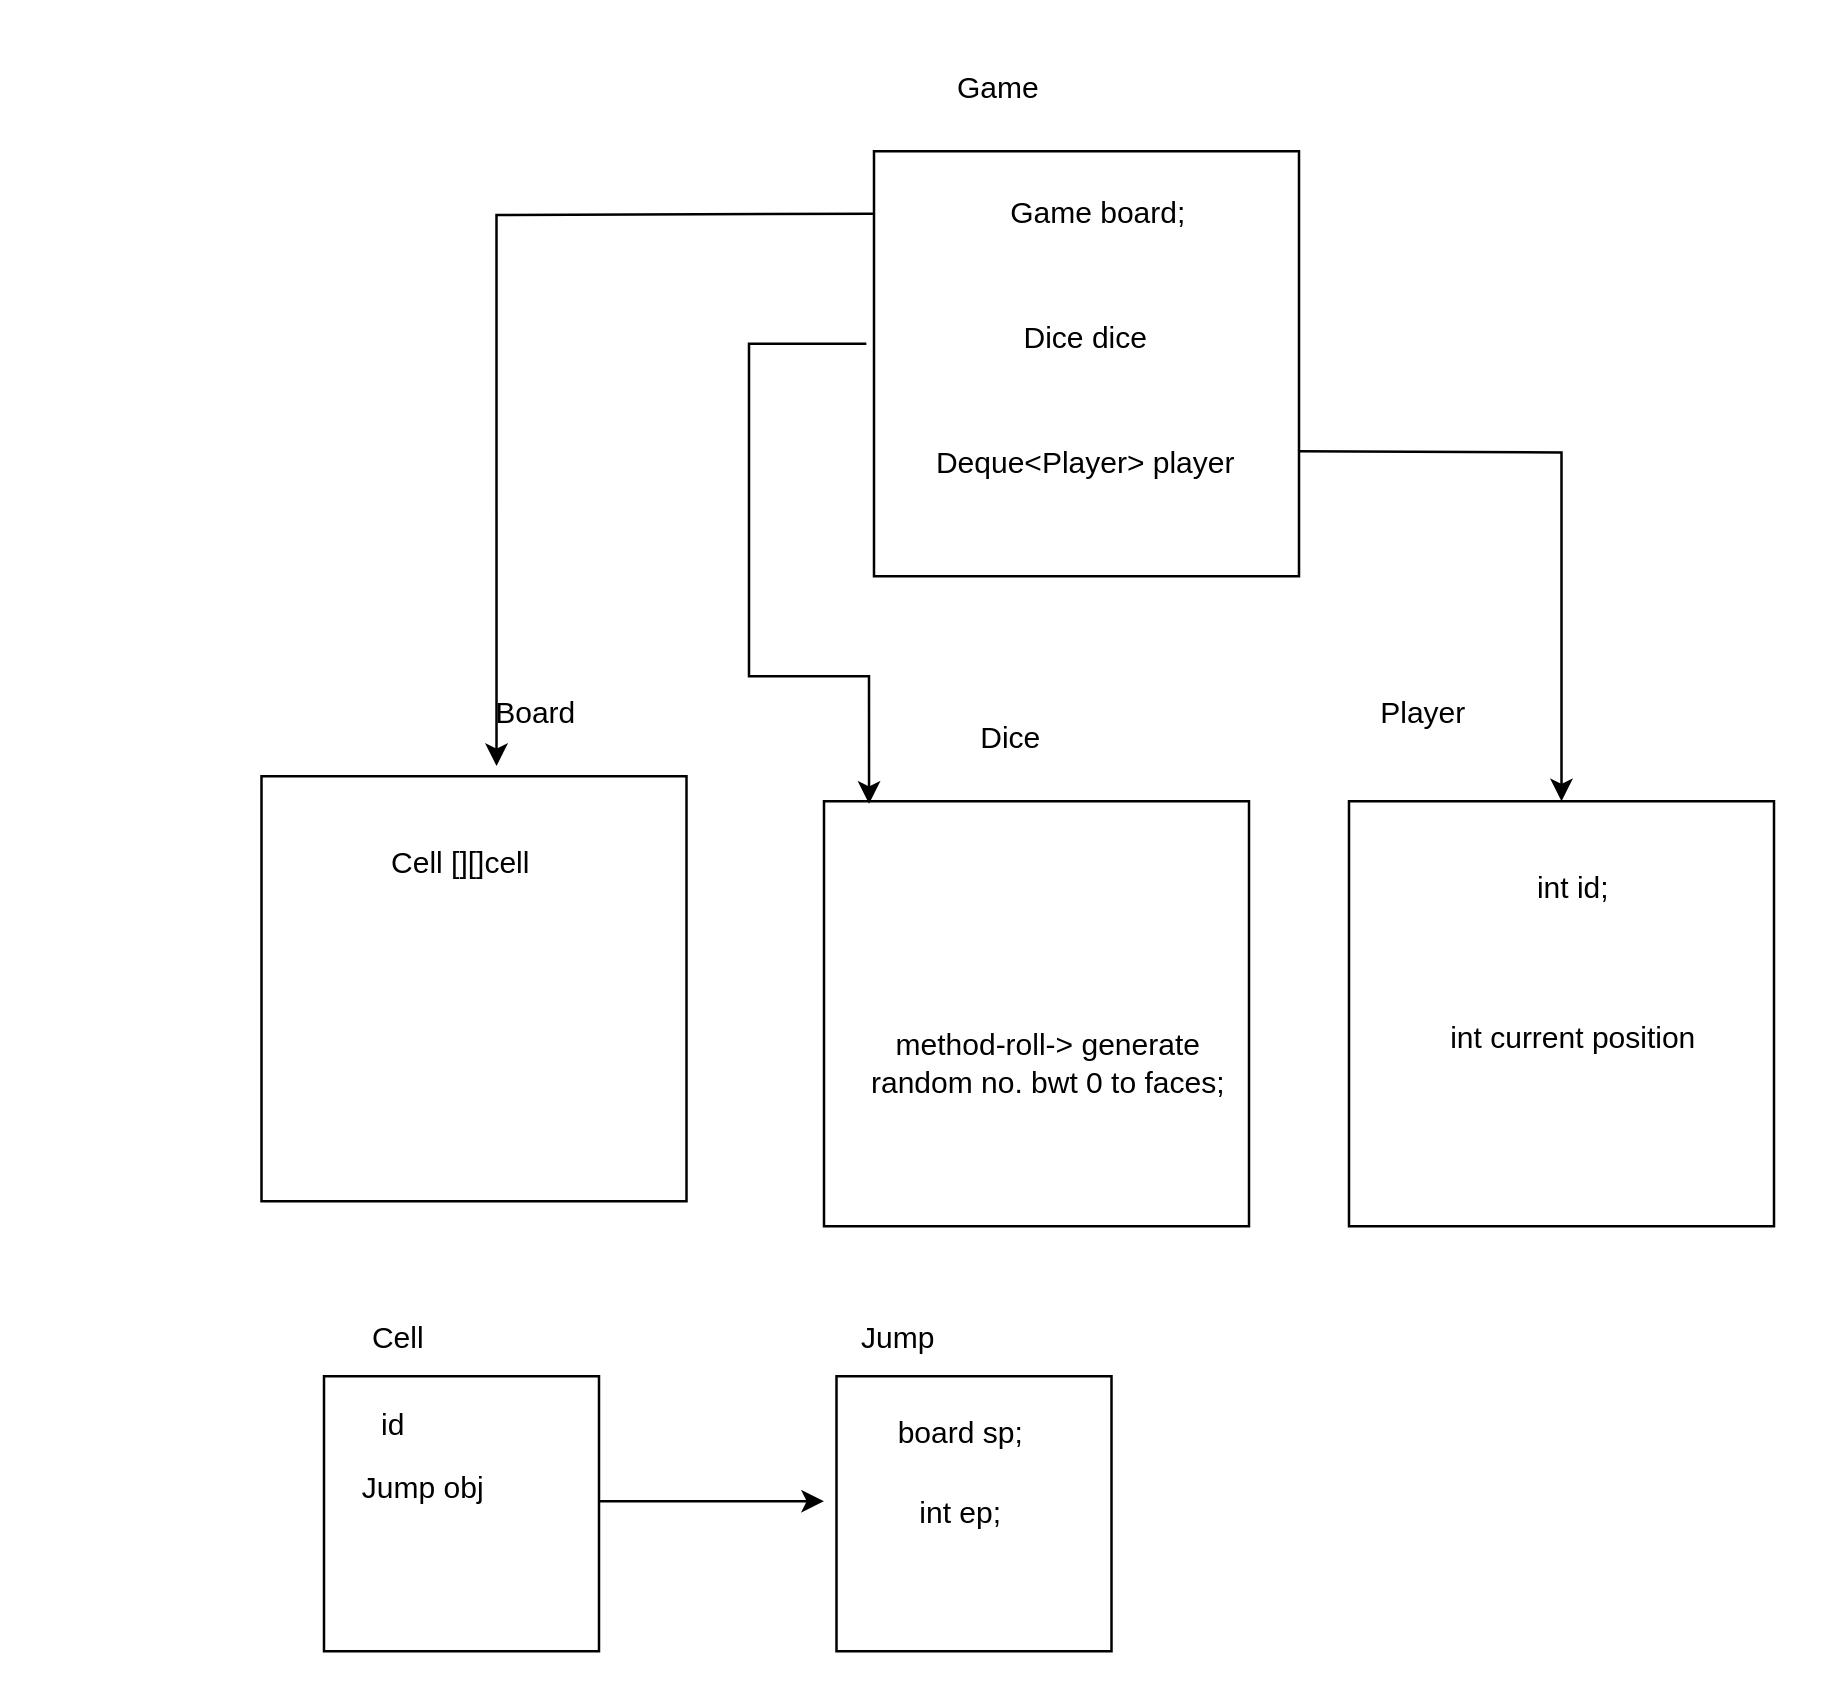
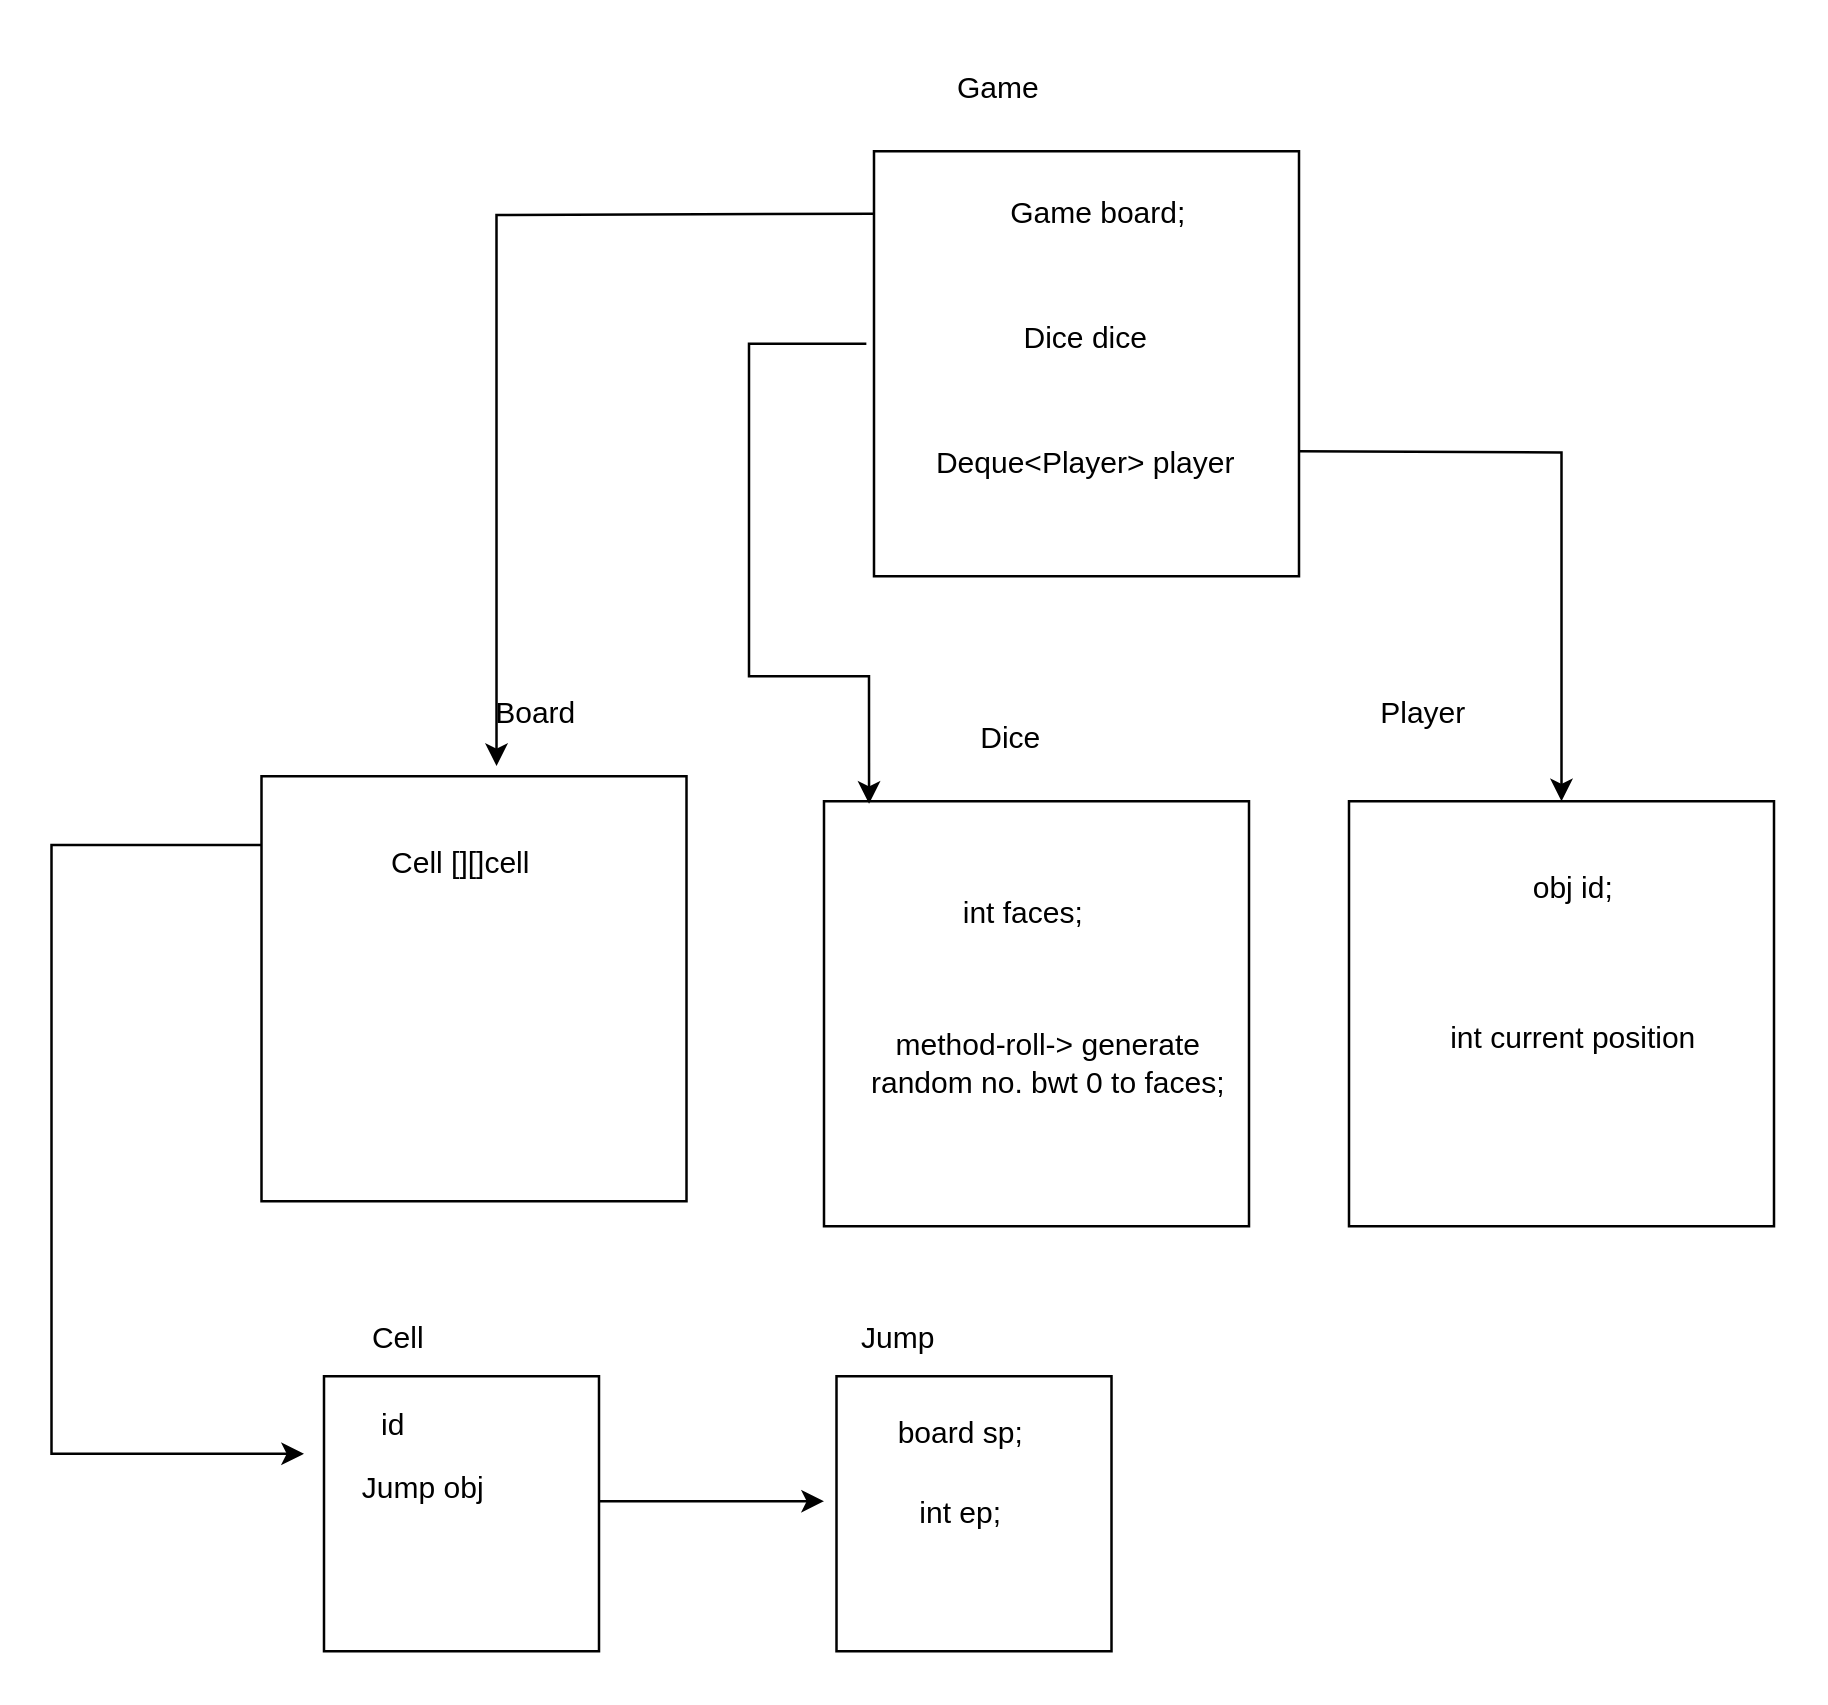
  <mxCell id="0" />
  <mxCell id="1" parent="0" />
  <mxCell id="2" value="" style="whiteSpace=wrap;html=1;aspect=fixed;" vertex="1" parent="1"><mxGeometry x="349" y="60" width="170" height="170" as="geometry" /></mxCell>
  <mxCell id="3" value="" style="whiteSpace=wrap;html=1;aspect=fixed;" vertex="1" parent="1"><mxGeometry x="539" y="320" width="170" height="170" as="geometry" /></mxCell>
  <mxCell id="4" value="" style="whiteSpace=wrap;html=1;aspect=fixed;" vertex="1" parent="1"><mxGeometry x="329" y="320" width="170" height="170" as="geometry" /></mxCell>
  <mxCell id="5" value="" style="whiteSpace=wrap;html=1;aspect=fixed;" vertex="1" parent="1"><mxGeometry x="104" y="310" width="170" height="170" as="geometry" /></mxCell>
  <mxCell id="6" value="Game" style="text;html=1;strokeColor=none;fillColor=none;align=center;verticalAlign=middle;whiteSpace=wrap;rounded=0;" vertex="1" parent="1"><mxGeometry x="369" width="60" height="30" as="geometry" y="20" /></mxCell>
  <mxCell id="7" value="Board" style="text;html=1;strokeColor=none;fillColor=none;align=center;verticalAlign=middle;whiteSpace=wrap;rounded=0;" vertex="1" parent="1"><mxGeometry x="184" y="270" width="60" height="30" as="geometry" /></mxCell>
  <mxCell id="8" value="Dice" style="text;html=1;strokeColor=none;fillColor=none;align=center;verticalAlign=middle;whiteSpace=wrap;rounded=0;" vertex="1" parent="1"><mxGeometry x="374" y="280" width="60" height="30" as="geometry" /></mxCell>
  <mxCell id="9" value="Player" style="text;html=1;strokeColor=none;fillColor=none;align=center;verticalAlign=middle;whiteSpace=wrap;rounded=0;" vertex="1" parent="1"><mxGeometry x="539" y="270" width="60" height="30" as="geometry" /></mxCell>
  <mxCell id="10" style="edgeStyle=orthogonalEdgeStyle;rounded=0;orthogonalLoop=1;jettySize=auto;html=1;entryX=0.553;entryY=-0.024;entryDx=0;entryDy=0;entryPerimeter=0;" edge="1" parent="1" target="5"><mxGeometry relative="1" as="geometry"><mxPoint x="349" y="85" as="sourcePoint" /></mxGeometry></mxCell>
  <mxCell id="11" value="Game board;" style="text;html=1;strokeColor=none;fillColor=none;align=center;verticalAlign=middle;whiteSpace=wrap;rounded=0;" vertex="1" parent="1"><mxGeometry x="359" y="70" width="160" height="30" as="geometry" /></mxCell>
  <mxCell id="12" value="int current position" style="text;html=1;strokeColor=none;fillColor=none;align=center;verticalAlign=middle;whiteSpace=wrap;rounded=0;" vertex="1" parent="1"><mxGeometry x="549" y="400" width="160" height="30" as="geometry" /></mxCell>
- <mxCell id="13" value="int id;" style="text;html=1;strokeColor=none;fillColor=none;align=center;verticalAlign=middle;whiteSpace=wrap;rounded=0;" vertex="1" parent="1"><mxGeometry x="549" y="340" width="160" height="30" as="geometry" /></mxCell>
+ <mxCell id="13" value="obj id;" style="text;html=1;strokeColor=none;fillColor=none;align=center;verticalAlign=middle;whiteSpace=wrap;rounded=0;" vertex="1" parent="1"><mxGeometry x="549" y="340" width="160" height="30" as="geometry" /></mxCell>
  <mxCell id="14" value="method-roll-&amp;gt; generate random no. bwt 0 to faces;" style="text;html=1;strokeColor=none;fillColor=none;align=center;verticalAlign=middle;whiteSpace=wrap;rounded=0;" vertex="1" parent="1"><mxGeometry x="339" y="410" width="160" height="30" as="geometry" /></mxCell>
+ <mxCell id="15" value="int faces;" style="text;html=1;strokeColor=none;fillColor=none;align=center;verticalAlign=middle;whiteSpace=wrap;rounded=0;" vertex="1" parent="1"><mxGeometry x="329" y="350" width="160" height="30" as="geometry" /></mxCell>
+ <mxCell id="16" style="edgeStyle=orthogonalEdgeStyle;rounded=0;orthogonalLoop=1;jettySize=auto;html=1;exitX=0;exitY=0.25;exitDx=0;exitDy=0;entryX=-0.1;entryY=0.867;entryDx=0;entryDy=0;entryPerimeter=0;" edge="1" parent="1" source="17" target="24"><mxGeometry relative="1" as="geometry"><mxPoint x="19" y="620" as="targetPoint" /><Array as="points"><mxPoint x="20" y="338" /><mxPoint x="20" y="581" /></Array></mxGeometry></mxCell>
  <mxCell id="17" value="Cell [][]cell" style="text;html=1;strokeColor=none;fillColor=none;align=center;verticalAlign=middle;whiteSpace=wrap;rounded=0;" vertex="1" parent="1"><mxGeometry x="104" y="330" width="160" height="30" as="geometry" /></mxCell>
  <mxCell id="18" style="edgeStyle=orthogonalEdgeStyle;rounded=0;orthogonalLoop=1;jettySize=auto;html=1;exitX=-0.018;exitY=0.453;exitDx=0;exitDy=0;exitPerimeter=0;entryX=0.106;entryY=0.006;entryDx=0;entryDy=0;entryPerimeter=0;" edge="1" parent="1" source="2" target="4"><mxGeometry relative="1" as="geometry"><mxPoint x="309" y="300" as="targetPoint" /><mxPoint x="339" y="136" as="sourcePoint" /><Array as="points"><mxPoint x="299" y="137" /><mxPoint x="299" y="270" /><mxPoint x="347" y="270" /></Array></mxGeometry></mxCell>
  <mxCell id="19" value="Dice dice" style="text;html=1;strokeColor=none;fillColor=none;align=center;verticalAlign=middle;whiteSpace=wrap;rounded=0;" vertex="1" parent="1"><mxGeometry x="354" y="120" width="160" height="30" as="geometry" /></mxCell>
  <mxCell id="20" style="edgeStyle=orthogonalEdgeStyle;rounded=0;orthogonalLoop=1;jettySize=auto;html=1;entryX=0.5;entryY=0;entryDx=0;entryDy=0;" edge="1" parent="1" target="3"><mxGeometry relative="1" as="geometry"><mxPoint x="519" y="180" as="sourcePoint" /></mxGeometry></mxCell>
  <mxCell id="21" value="Deque&amp;lt;Player&amp;gt; player" style="text;html=1;strokeColor=none;fillColor=none;align=center;verticalAlign=middle;whiteSpace=wrap;rounded=0;" vertex="1" parent="1"><mxGeometry x="354" y="170" width="160" height="30" as="geometry" /></mxCell>
  <mxCell id="22" value="" style="whiteSpace=wrap;html=1;aspect=fixed;" vertex="1" parent="1"><mxGeometry x="129" y="550" width="110" height="110" as="geometry" /></mxCell>
  <mxCell id="23" value="Cell" style="text;html=1;strokeColor=none;fillColor=none;align=center;verticalAlign=middle;whiteSpace=wrap;rounded=0;" vertex="1" parent="1"><mxGeometry x="129" y="520" width="60" height="30" as="geometry" /></mxCell>
  <mxCell id="24" value="id" style="text;html=1;strokeColor=none;fillColor=none;align=center;verticalAlign=middle;whiteSpace=wrap;rounded=0;" vertex="1" parent="1"><mxGeometry x="127" y="555" width="60" height="30" as="geometry" /></mxCell>
  <mxCell id="25" value="Jump obj" style="text;html=1;strokeColor=none;fillColor=none;align=center;verticalAlign=middle;whiteSpace=wrap;rounded=0;" vertex="1" parent="1"><mxGeometry x="139" y="580" width="60" height="30" as="geometry" /></mxCell>
  <mxCell id="26" value="" style="whiteSpace=wrap;html=1;aspect=fixed;" vertex="1" parent="1"><mxGeometry x="334" y="550" width="110" height="110" as="geometry" /></mxCell>
  <mxCell id="27" value="Jump" style="text;html=1;strokeColor=none;fillColor=none;align=center;verticalAlign=middle;whiteSpace=wrap;rounded=0;" vertex="1" parent="1"><mxGeometry x="329" y="520" width="60" height="30" as="geometry" /></mxCell>
  <mxCell id="28" value="board sp;" style="text;html=1;strokeColor=none;fillColor=none;align=center;verticalAlign=middle;whiteSpace=wrap;rounded=0;" vertex="1" parent="1"><mxGeometry x="339" y="555" width="90" height="35" as="geometry" /></mxCell>
  <mxCell id="29" value="int ep;" style="text;html=1;strokeColor=none;fillColor=none;align=center;verticalAlign=middle;whiteSpace=wrap;rounded=0;" vertex="1" parent="1"><mxGeometry x="339" y="590" width="90" height="30" as="geometry" /></mxCell>
  <mxCell id="30" value="" style="endArrow=classic;html=1;rounded=0;" edge="1" parent="1"><mxGeometry width="50" height="50" relative="1" as="geometry"><mxPoint x="239" y="600" as="sourcePoint" /><mxPoint x="329" y="600" as="targetPoint" /></mxGeometry></mxCell>
